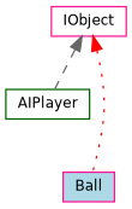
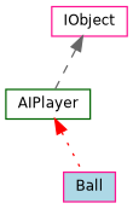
  digraph {
    node [color=deeppink fillcolor=white fontname=Helvetica fontsize=10 shape=record style=filled]
    edge [dir=back fontname=Helvetica fontsize=10 labelfontname=Helvetica labelfontsize=10]
    n1 [fontcolor=black height=0.2 label=IObject width=0.4]
    n2 [color=darkgreen height=0.2 label=AIPlayer width=0.4]
    n3 [fillcolor=lightblue height=0.2 label=Ball width=0.4]
    n1 -> n2 [color=gray40 style=dashed]
-   n1 -> n3 [color=red style=dotted]
+   n2 -> n3 [color=red style=dotted]
  }
